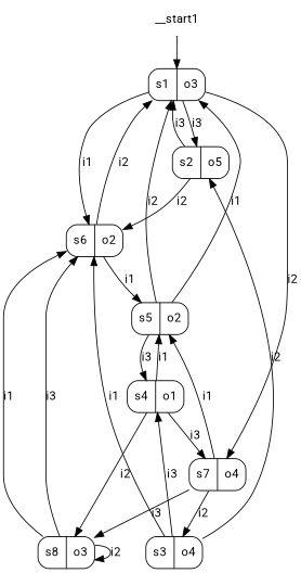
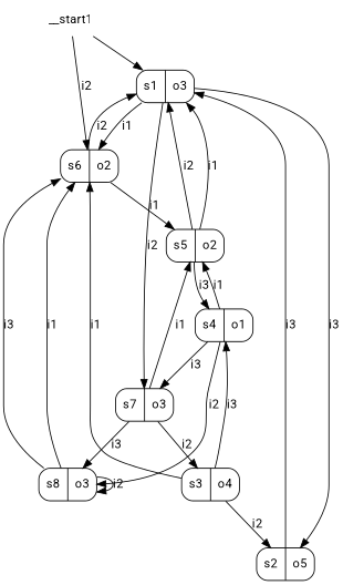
  digraph {
    fontname=Roboto
    node [fontname=Roboto shape=record style=rounded]
    edge [fontname=Roboto]
    n1 [label="s1|o3"]
    n2 [label="s2|o5"]
    n3 [label="s6|o2"]
-   n4 [label="s7|o4"]
+   n4 [label="s7|o3"]
    n5 [label="s5|o2"]
    n6 [label="s3|o4"]
    n7 [label="s8|o3"]
    n8 [label="s4|o1"]
    n9 [label=__start1 shape=none style=""]
    n1 -> n2 [label=i3]
    n1 -> n3 [label=i1]
    n1 -> n4 [label=i2]
    n2 -> n1 [label=i3]
-   n2 -> n3 [label=i2]
+   n9 -> n3 [label=i2]
    n3 -> n1 [label=i2]
    n3 -> n5 [label=i1]
    n4 -> n5 [label=i1]
    n4 -> n6 [label=i2]
    n4 -> n7 [label=i3]
    n5 -> n1 [label=i1]
    n5 -> n1 [label=i2]
    n5 -> n8 [label=i3]
    n6 -> n2 [label=i2]
    n6 -> n3 [label=i1]
    n6 -> n8 [label=i3]
    n7 -> n3 [label=i1]
    n7 -> n3 [label=i3]
    n7 -> n7 [label=i2]
    n8 -> n4 [label=i3]
    n8 -> n5 [label=i1]
    n8 -> n7 [label=i2]
    n9 -> n1
  }
